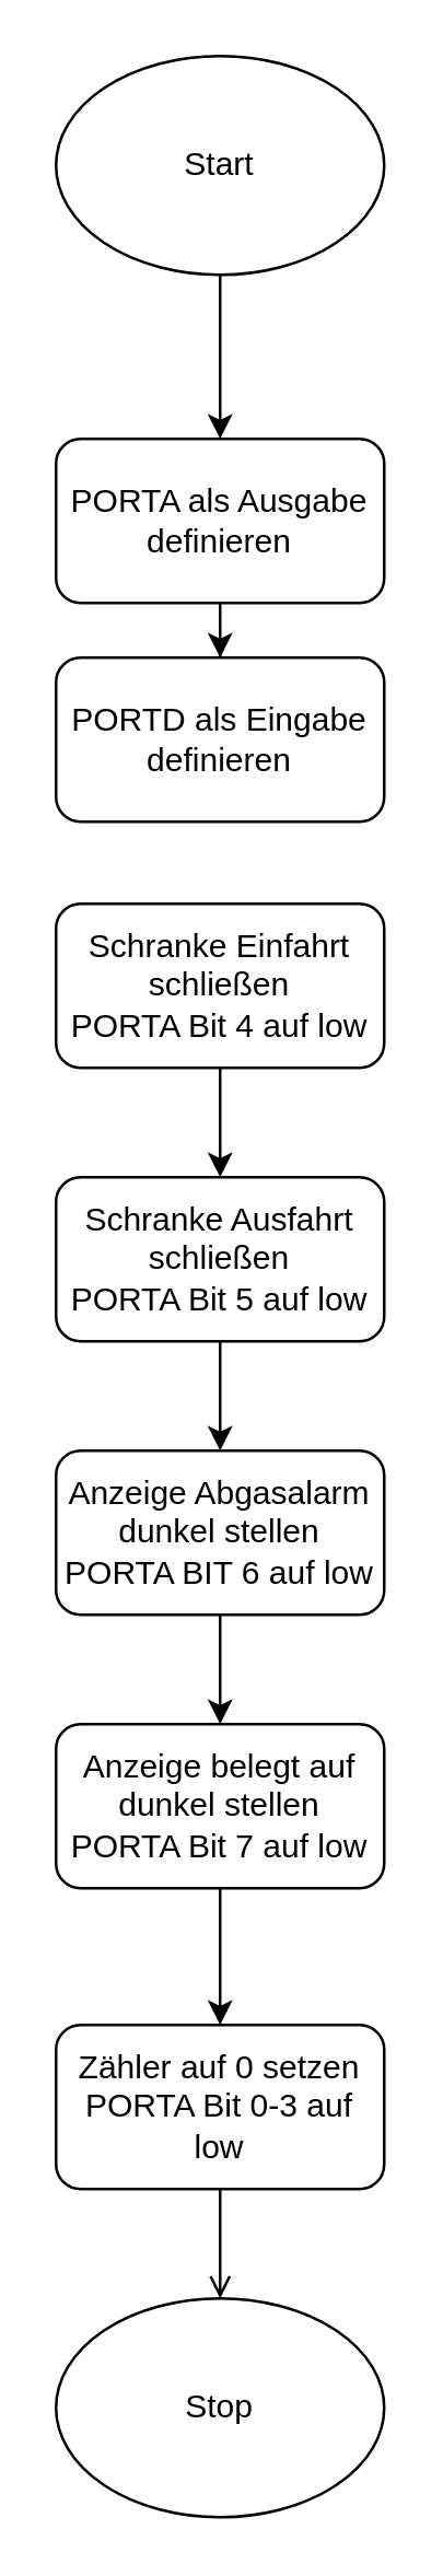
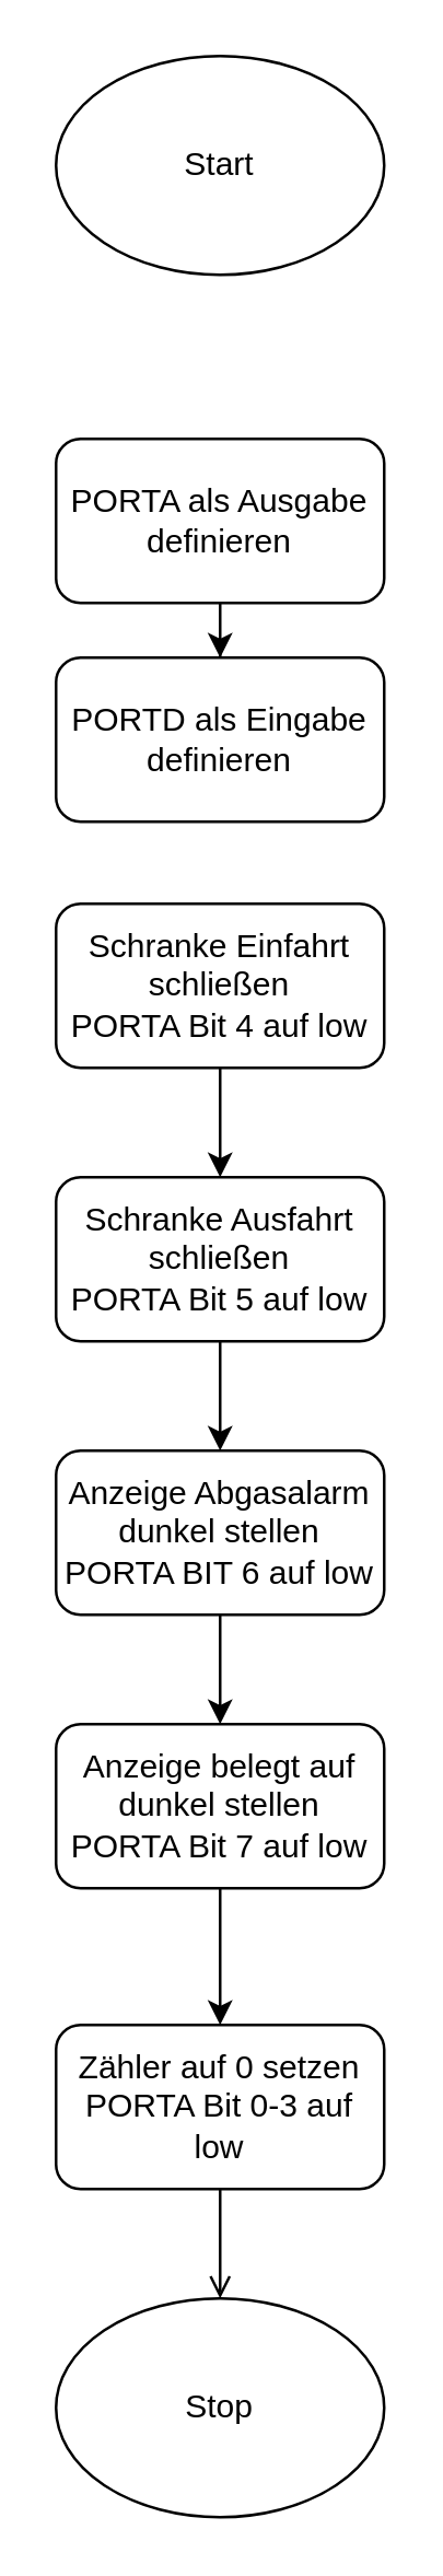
  <mxCell id="0" />
  <mxCell id="1" parent="0" />
- <mxCell id="2" value="" style="edgeStyle=orthogonalEdgeStyle;rounded=0;orthogonalLoop=1;jettySize=auto;html=1;entryX=0.5;entryY=0;entryDx=0;entryDy=0;" edge="1" parent="1" source="3" target="15"><mxGeometry relative="1" as="geometry"><mxPoint x="80" y="130" as="targetPoint" /></mxGeometry></mxCell>
  <mxCell id="3" value="Start" style="ellipse;whiteSpace=wrap;html=1;" vertex="1" parent="1"><mxGeometry x="20" y="20" width="120" height="80" as="geometry" /></mxCell>
  <mxCell id="4" value="" style="edgeStyle=orthogonalEdgeStyle;rounded=0;orthogonalLoop=1;jettySize=auto;html=1;" edge="1" parent="1" source="5" target="7"><mxGeometry relative="1" as="geometry" /></mxCell>
  <mxCell id="5" value="Schranke Einfahrt schließen&lt;br&gt;PORTA Bit 4 auf low" style="rounded=1;whiteSpace=wrap;html=1;" vertex="1" parent="1"><mxGeometry x="20" y="330" width="120" height="60" as="geometry" /></mxCell>
  <mxCell id="6" value="" style="edgeStyle=orthogonalEdgeStyle;rounded=0;orthogonalLoop=1;jettySize=auto;html=1;" edge="1" parent="1" source="7" target="11"><mxGeometry relative="1" as="geometry" /></mxCell>
  <mxCell id="7" value="Schranke Ausfahrt schließen&lt;br&gt;PORTA Bit 5 auf low" style="rounded=1;whiteSpace=wrap;html=1;" vertex="1" parent="1"><mxGeometry x="20" y="430" width="120" height="60" as="geometry" /></mxCell>
  <mxCell id="8" value="" style="edgeStyle=orthogonalEdgeStyle;rounded=0;orthogonalLoop=1;jettySize=auto;html=1;" edge="1" parent="1" source="9" target="18"><mxGeometry relative="1" as="geometry" /></mxCell>
  <mxCell id="9" value="Anzeige belegt auf dunkel stellen&lt;br&gt;PORTA Bit 7 auf low" style="rounded=1;whiteSpace=wrap;html=1;" vertex="1" parent="1"><mxGeometry x="20" y="630" width="120" height="60" as="geometry" /></mxCell>
  <mxCell id="10" value="" style="edgeStyle=orthogonalEdgeStyle;rounded=0;orthogonalLoop=1;jettySize=auto;html=1;" edge="1" parent="1" source="11" target="9"><mxGeometry relative="1" as="geometry" /></mxCell>
  <mxCell id="11" value="Anzeige Abgasalarm dunkel stellen&lt;br&gt;PORTA BIT 6 auf low" style="rounded=1;whiteSpace=wrap;html=1;" vertex="1" parent="1"><mxGeometry x="20" y="530" width="120" height="60" as="geometry" /></mxCell>
  <mxCell id="12" value="Stop" style="ellipse;whiteSpace=wrap;html=1;" vertex="1" parent="1"><mxGeometry x="20" y="840" width="120" height="80" as="geometry" /></mxCell>
  <mxCell id="13" value="" style="edgeStyle=orthogonalEdgeStyle;rounded=0;orthogonalLoop=1;jettySize=auto;html=1;" edge="1" parent="1"><mxGeometry relative="1" as="geometry"><mxPoint x="140" y="330" as="sourcePoint" /></mxGeometry></mxCell>
  <mxCell id="14" value="" style="edgeStyle=orthogonalEdgeStyle;rounded=0;orthogonalLoop=1;jettySize=auto;html=1;" edge="1" parent="1" source="15" target="16"><mxGeometry relative="1" as="geometry" /></mxCell>
  <mxCell id="15" value="PORTA als Ausgabe definieren" style="rounded=1;whiteSpace=wrap;html=1;" vertex="1" parent="1"><mxGeometry x="20" y="160" width="120" height="60" as="geometry" /></mxCell>
  <mxCell id="16" value="PORTD als Eingabe definieren" style="rounded=1;whiteSpace=wrap;html=1;" vertex="1" parent="1"><mxGeometry x="20" y="240" width="120" height="60" as="geometry" /></mxCell>
  <mxCell id="17" value="" style="edgeStyle=orthogonalEdgeStyle;rounded=0;orthogonalLoop=1;jettySize=auto;html=1;endArrow=open;" edge="1" parent="1" source="18" target="12"><mxGeometry relative="1" as="geometry" /></mxCell>
  <mxCell id="18" value="Zähler auf 0 setzen&lt;br&gt;PORTA Bit 0-3 auf low" style="rounded=1;whiteSpace=wrap;html=1;" vertex="1" parent="1"><mxGeometry x="20" y="740" width="120" height="60" as="geometry" /></mxCell>
